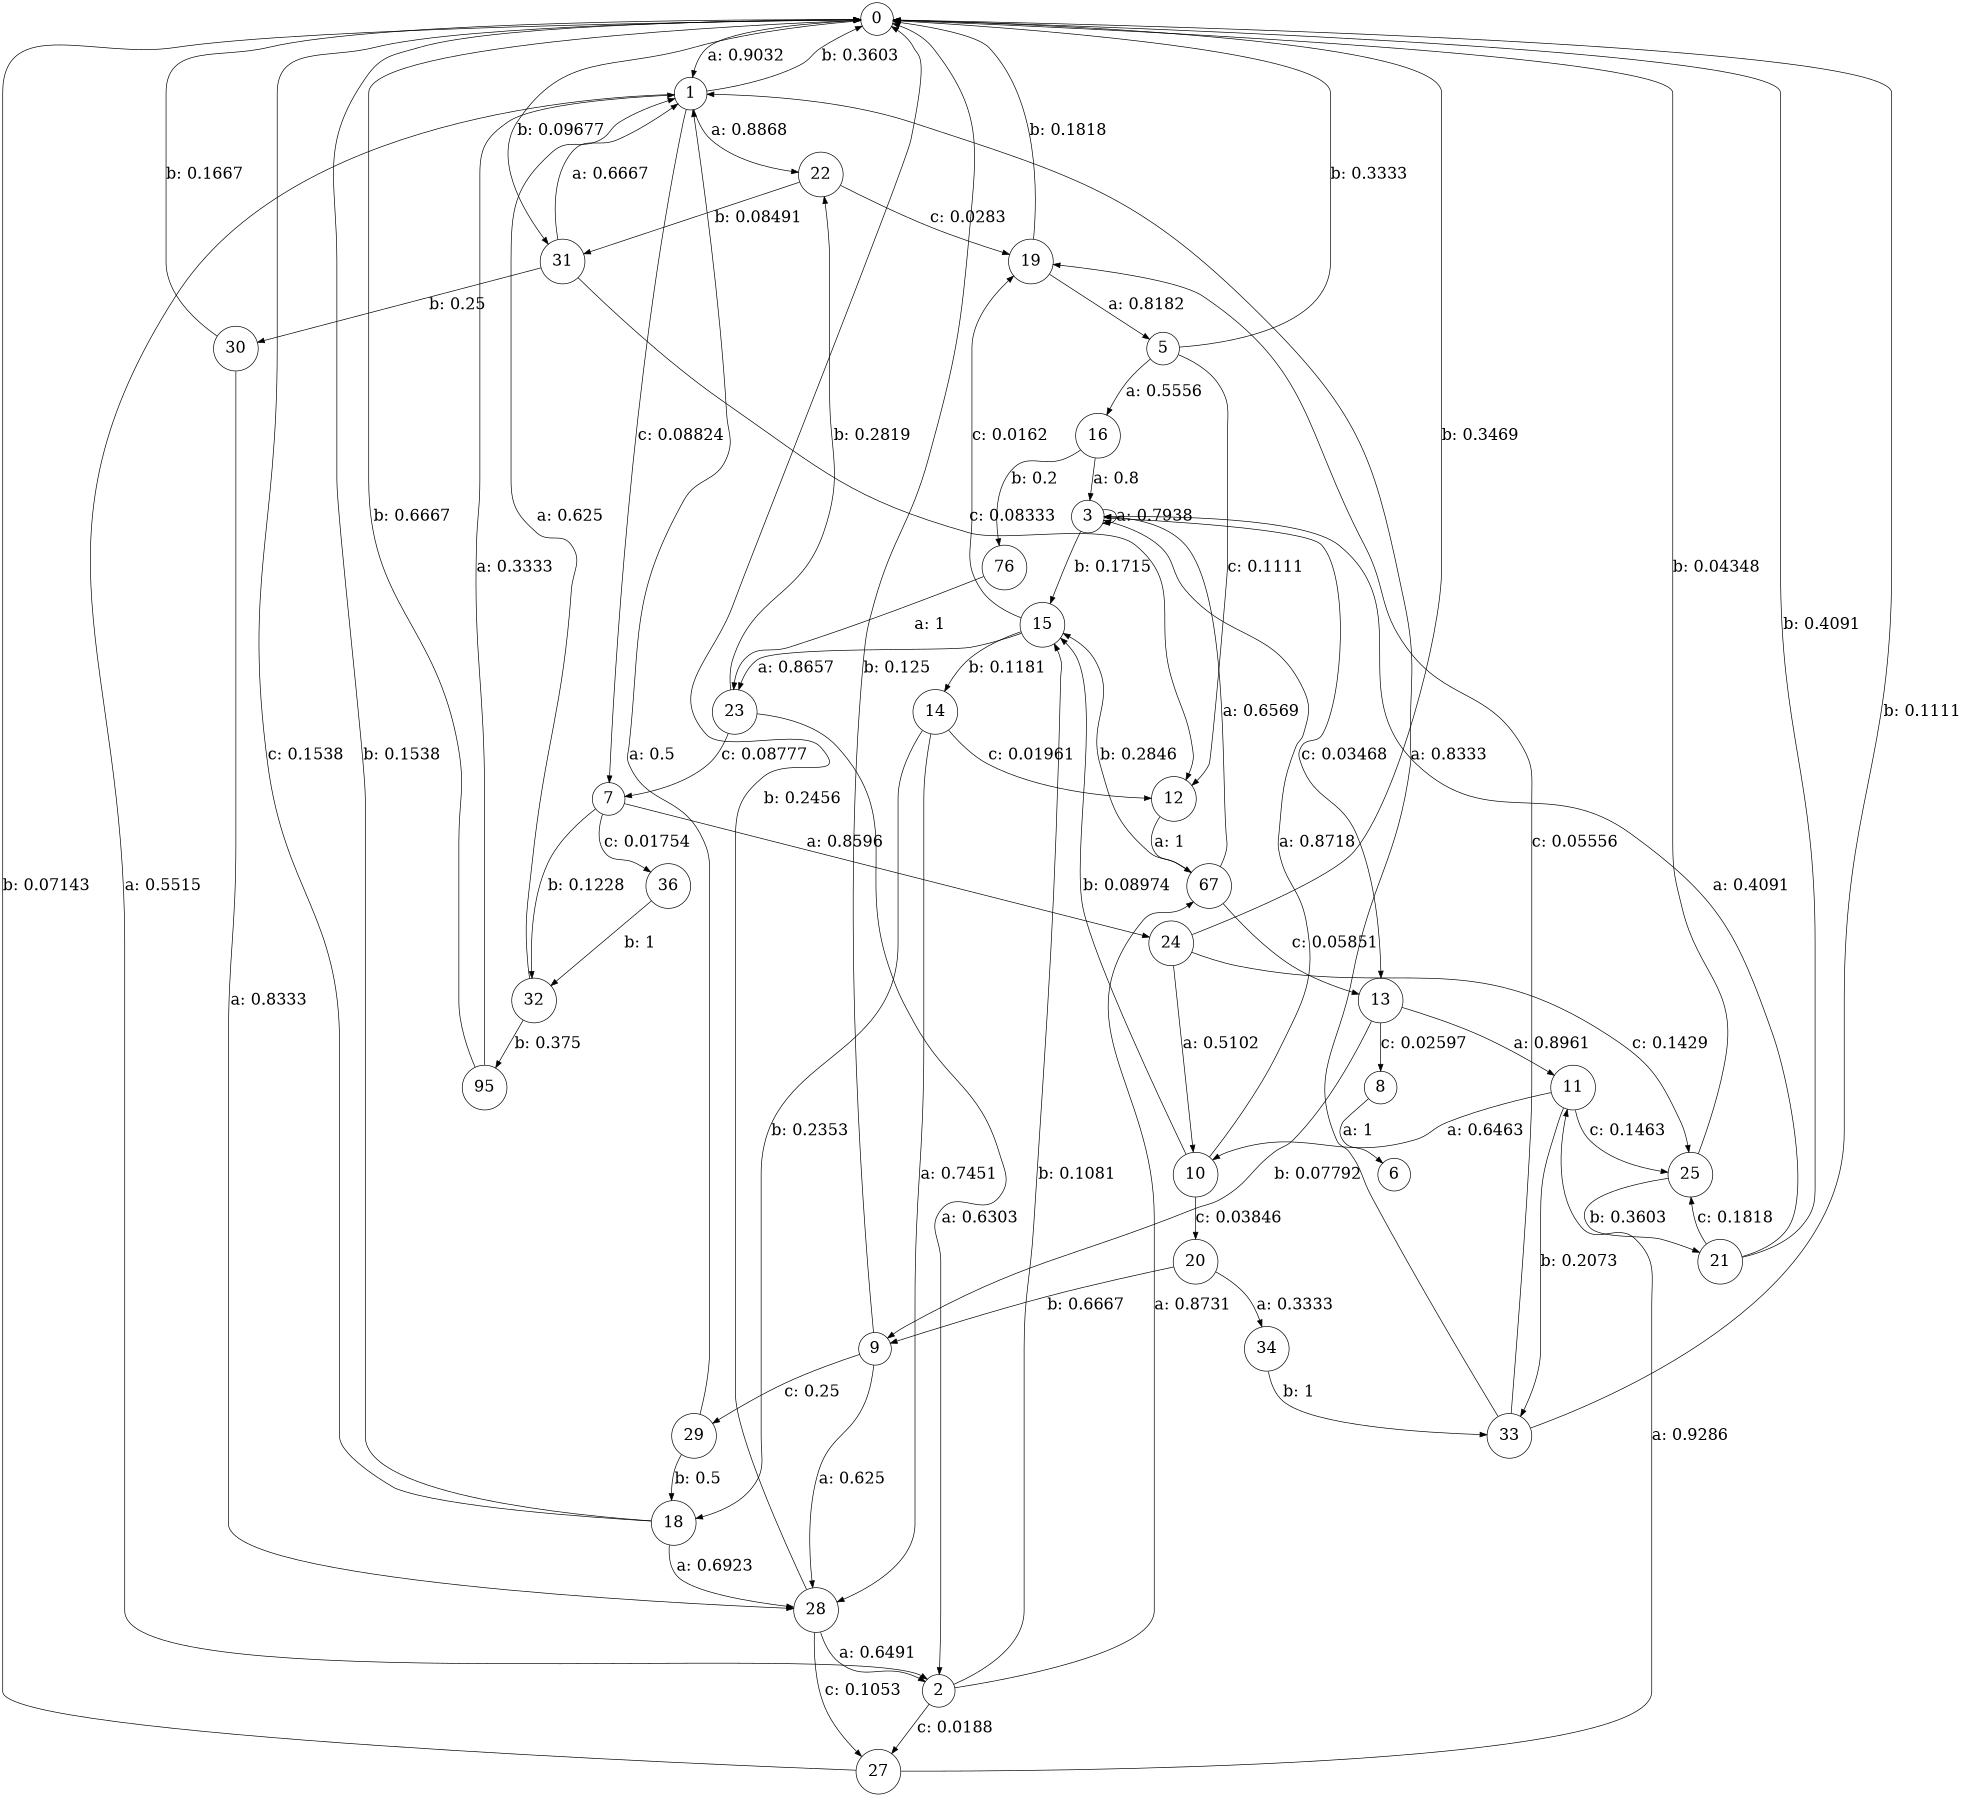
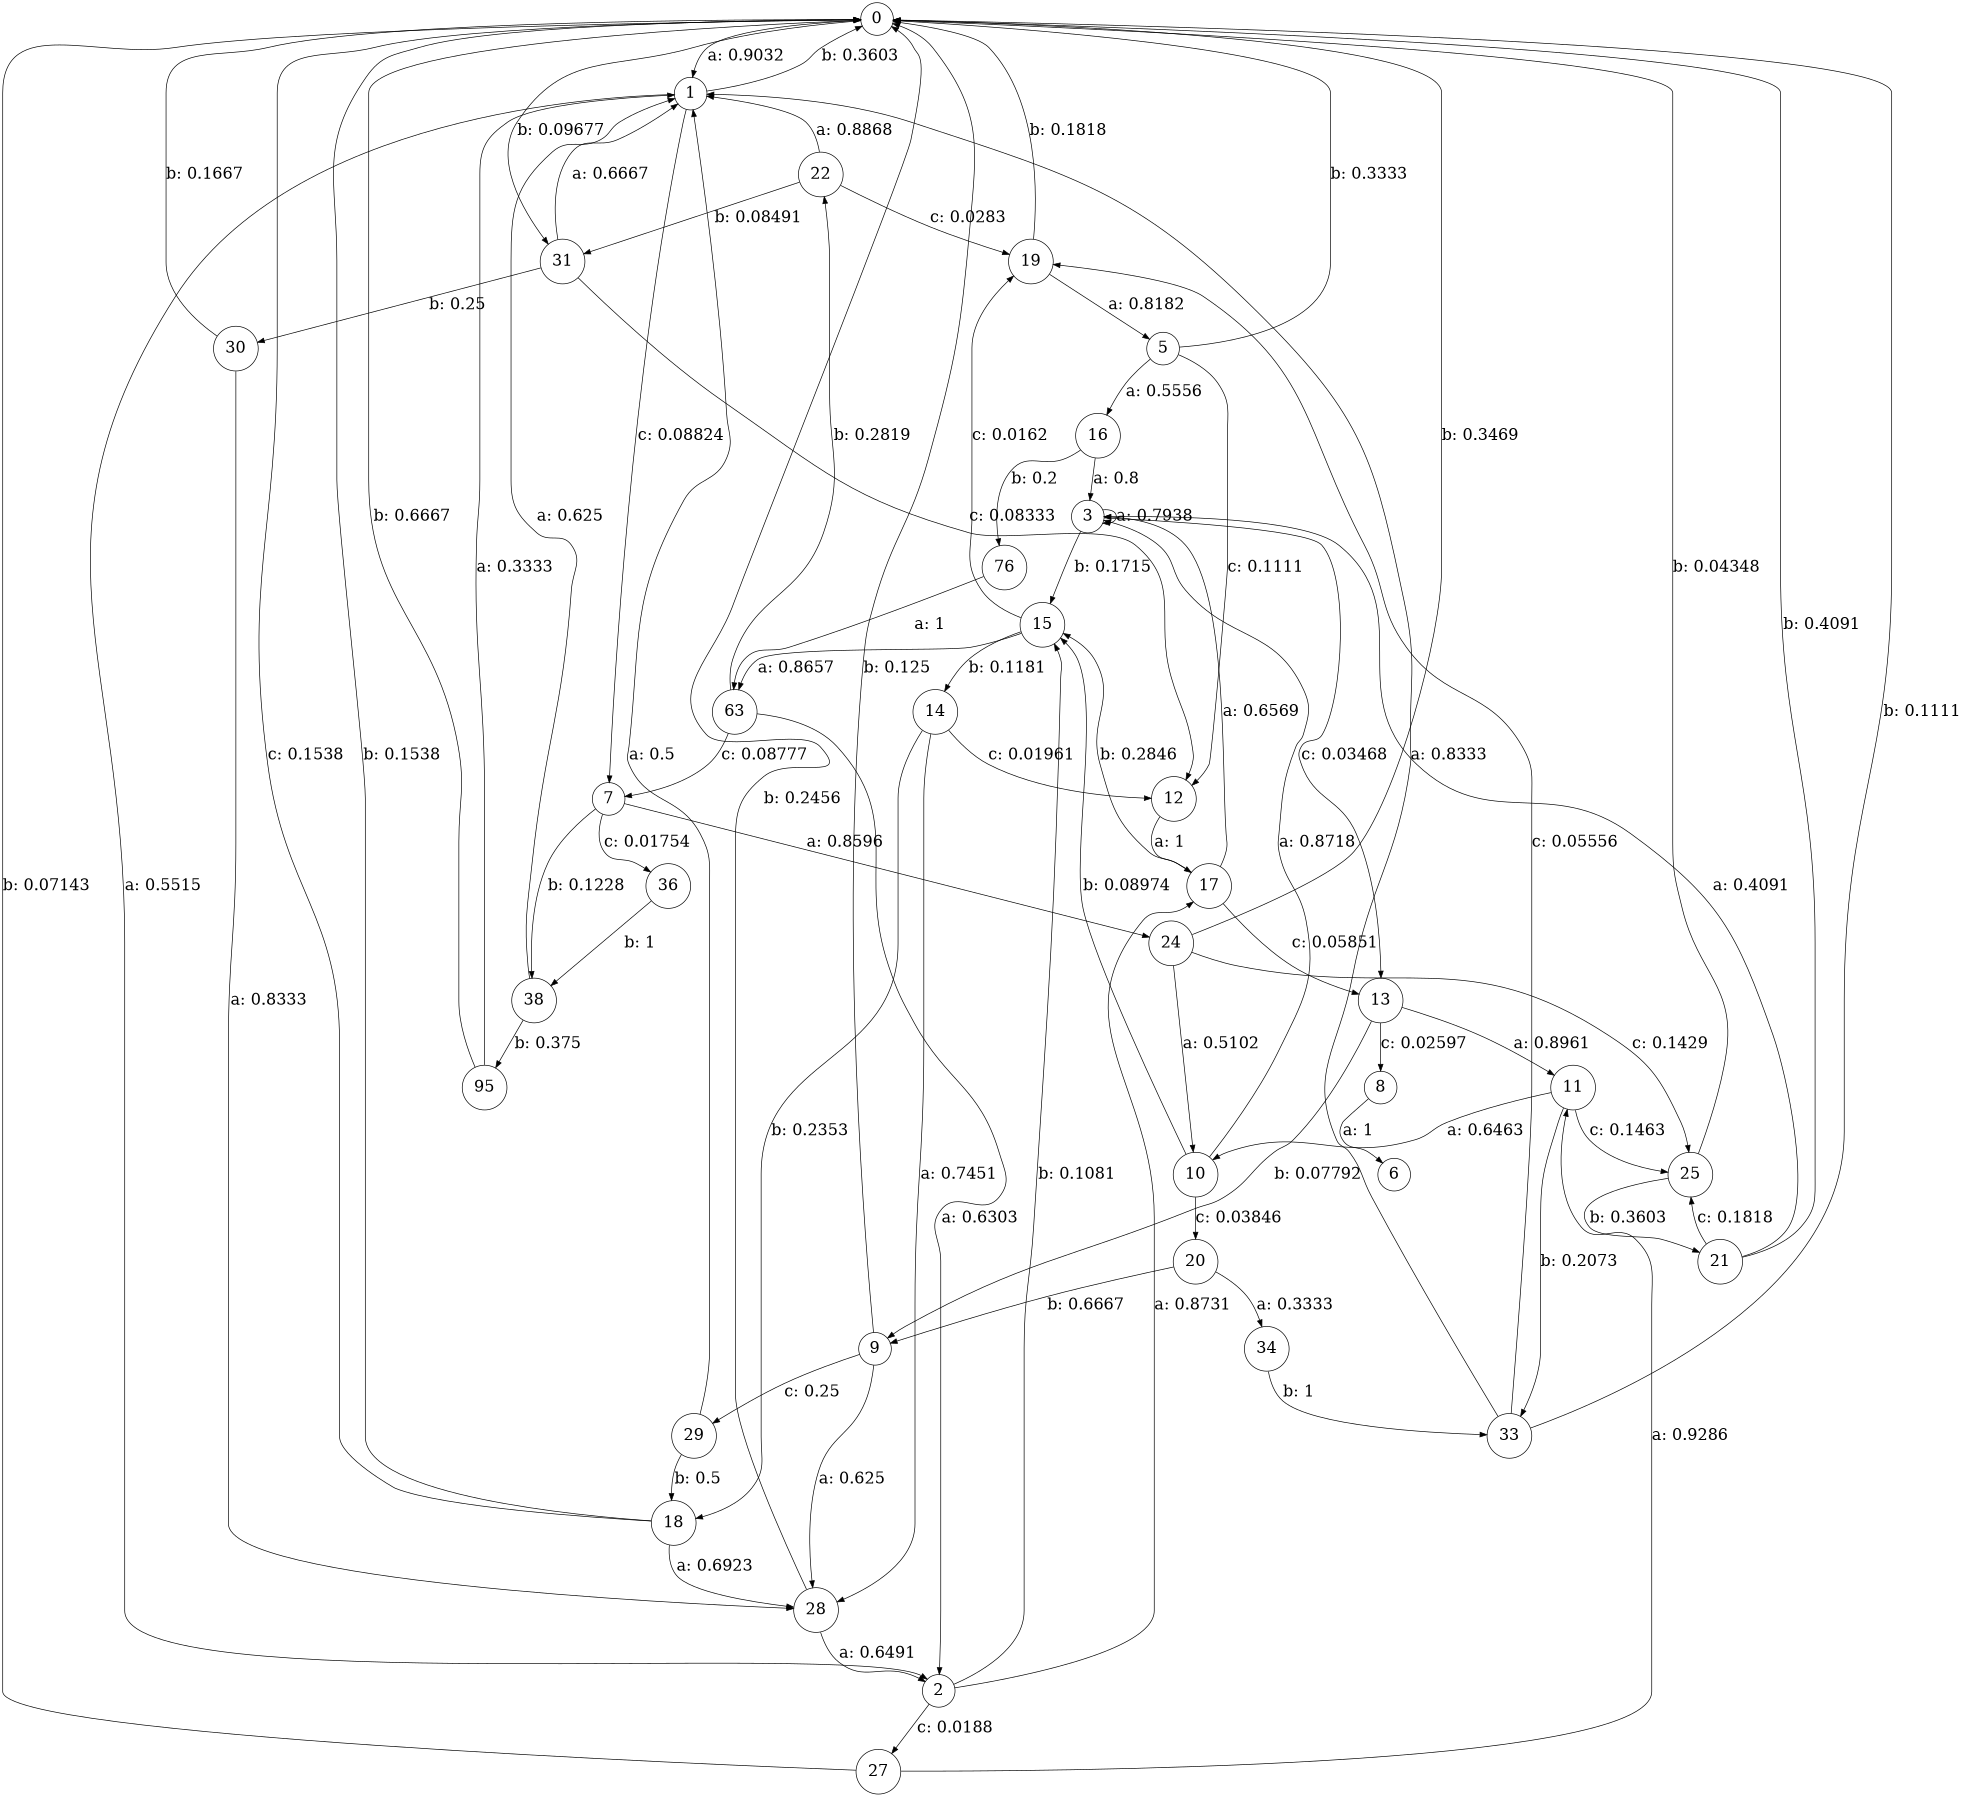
  digraph {
    node [fontsize=24 shape=circle]
    edge [fontsize=24]
    0
    1
    31
    2
    7
    12
    30
-   17 [label=67]
+   17
    15
    27
    24
-   32
+   32 [label=38]
    36
    28
    3
    13
    14
-   23
+   23 [label=63]
    19
    11
    10
    25
    n23 [label=95]
    8
    9
    18
    22
    5
    33
    6
    29
    n32 [label=76]
    16
    20
    21
    34
    0 -> 1 [label="a: 0.9032   "]
    0 -> 31 [label="b: 0.09677  "]
    1 -> 0 [label="b: 0.3603   "]
    1 -> 2 [label="a: 0.5515   "]
    1 -> 7 [label="c: 0.08824  "]
    31 -> 1 [label="a: 0.6667   "]
    31 -> 12 [label="c: 0.08333  "]
    31 -> 30 [label="b: 0.25     "]
    2 -> 17 [label="a: 0.8731   "]
    2 -> 15 [label="b: 0.1081   "]
    2 -> 27 [label="c: 0.0188   "]
    7 -> 24 [label="a: 0.8596   "]
    7 -> 32 [label="b: 0.1228   "]
    7 -> 36 [label="c: 0.01754  "]
    12 -> 17 [label="a: 1        "]
    30 -> 0 [label="b: 0.1667   "]
    30 -> 28 [label="a: 0.8333   "]
    17 -> 15 [label="b: 0.2846   "]
    17 -> 3 [label="a: 0.6569   "]
    17 -> 13 [label="c: 0.05851  "]
    15 -> 14 [label="b: 0.1181   "]
    15 -> 23 [label="a: 0.8657   "]
    15 -> 19 [label="c: 0.0162   "]
    27 -> 0 [label="b: 0.07143  "]
    27 -> 11 [label="a: 0.9286   "]
    24 -> 0 [label="b: 0.3469   "]
    24 -> 10 [label="a: 0.5102   "]
    24 -> 25 [label="c: 0.1429   "]
    32 -> 1 [label="a: 0.625    "]
    32 -> n23 [label="b: 0.375    "]
    36 -> 32 [label="b: 1        "]
    28 -> 0 [label="b: 0.2456   "]
    28 -> 2 [label="a: 0.6491   "]
-   28 -> 27 [label="c: 0.1053   "]
    3 -> 15 [label="b: 0.1715   "]
    3 -> 3 [label="a: 0.7938   "]
    3 -> 13 [label="c: 0.03468  "]
    13 -> 11 [label="a: 0.8961   "]
    13 -> 8 [label="c: 0.02597  "]
    13 -> 9 [label="b: 0.07792  "]
    14 -> 12 [label="c: 0.01961  "]
    14 -> 28 [label="a: 0.7451   "]
    14 -> 18 [label="b: 0.2353   "]
    23 -> 2 [label="a: 0.6303   "]
    23 -> 7 [label="c: 0.08777  "]
    23 -> 22 [label="b: 0.2819   "]
    19 -> 0 [label="b: 0.1818   "]
    19 -> 5 [label="a: 0.8182   "]
    11 -> 10 [label="a: 0.6463   "]
    11 -> 25 [label="c: 0.1463   "]
    11 -> 33 [label="b: 0.2073   "]
    10 -> 15 [label="b: 0.08974  "]
    10 -> 3 [label="a: 0.8718   "]
    10 -> 20 [label="c: 0.03846  "]
    25 -> 0 [label="b: 0.04348  "]
    25 -> 21 [label="b: 0.3603   "]
    n23 -> 0 [label="b: 0.6667   "]
    n23 -> 1 [label="a: 0.3333   "]
    8 -> 6 [label="a: 1        "]
    9 -> 0 [label="b: 0.125    "]
    9 -> 28 [label="a: 0.625    "]
    9 -> 29 [label="c: 0.25     "]
    18 -> 0 [label="b: 0.1538   "]
    18 -> 0 [label="c: 0.1538   "]
    18 -> 28 [label="a: 0.6923   "]
-   1 -> 22 [label="a: 0.8868   "]
+   22 -> 1 [label="a: 0.8868   "]
    22 -> 31 [label="b: 0.08491  "]
    22 -> 19 [label="c: 0.0283   "]
    5 -> 0 [label="b: 0.3333   "]
    5 -> 12 [label="c: 0.1111   "]
    5 -> 16 [label="a: 0.5556   "]
    33 -> 0 [label="b: 0.1111   "]
    33 -> 1 [label="a: 0.8333   "]
    33 -> 19 [label="c: 0.05556  "]
    29 -> 1 [label="a: 0.5      "]
    29 -> 18 [label="b: 0.5      "]
    n32 -> 23 [label="a: 1        "]
    16 -> 3 [label="a: 0.8      "]
    16 -> n32 [label="b: 0.2      "]
    20 -> 9 [label="b: 0.6667   "]
    20 -> 34 [label="a: 0.3333   "]
    21 -> 0 [label="b: 0.4091   "]
    21 -> 3 [label="a: 0.4091   "]
    21 -> 25 [label="c: 0.1818   "]
    34 -> 33 [label="b: 1        "]
  }
